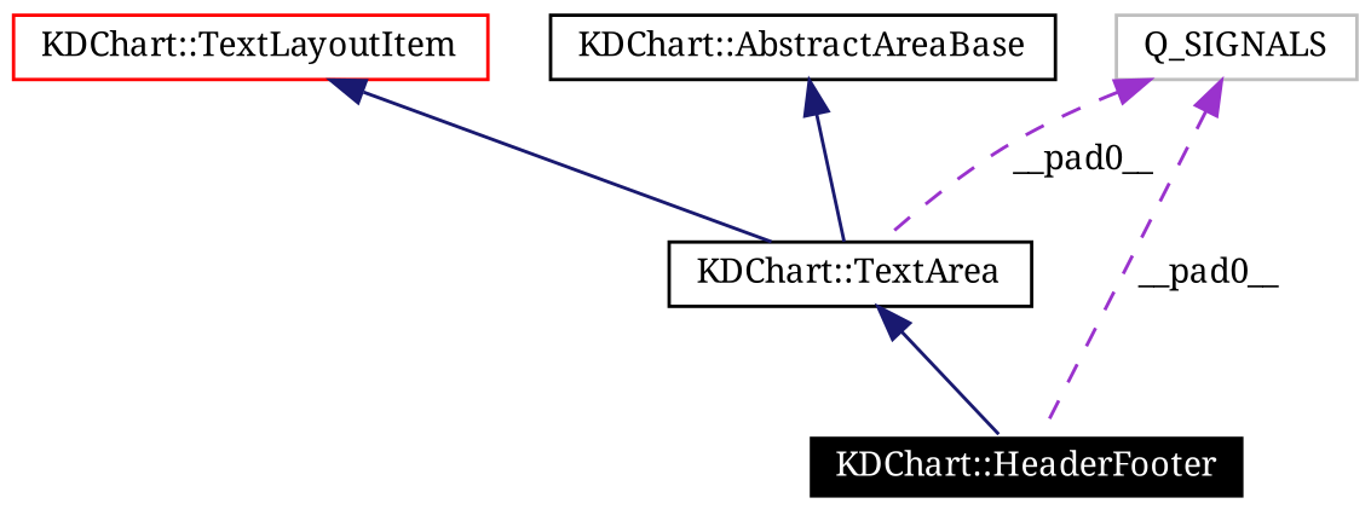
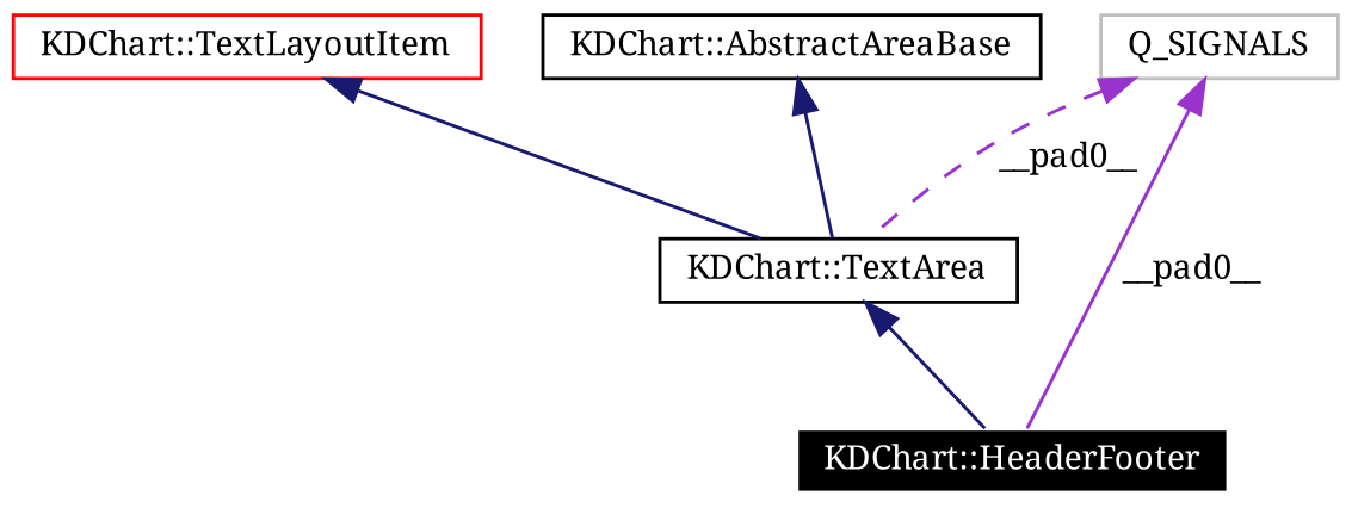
  digraph {
    fontname="Noto Serif"
    node [color=black fontname="Noto Serif" fontsize=10 shape=record]
    edge [color=midnightblue dir=back fontname="Noto Serif" fontsize=10 labelfontname=Helvetica labelfontsize=10 style=solid]
    n1 [color=white fillcolor=black fontcolor=white height=0.2 label="KDChart::HeaderFooter" style=filled width=0.4]
    n2 [height=0.2 label="KDChart::TextArea" width=0.4]
    n3 [color=red height=0.2 label="KDChart::TextLayoutItem" width=0.4]
    n4 [height=0.2 label="KDChart::AbstractAreaBase" width=0.4]
    n5 [color=grey75 height=0.2 label=Q_SIGNALS width=0.4]
    n2 -> n1
    n3 -> n2
    n4 -> n2
-   n5 -> n1 [color=darkorchid3 label=__pad0__ style=dashed]
+   n5 -> n1 [color=darkorchid3 label=__pad0__]
    n5 -> n2 [color=darkorchid3 label=__pad0__ style=dashed]
  }
